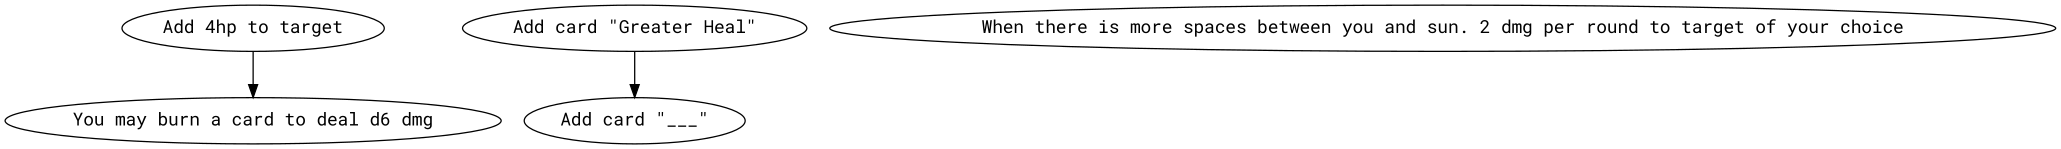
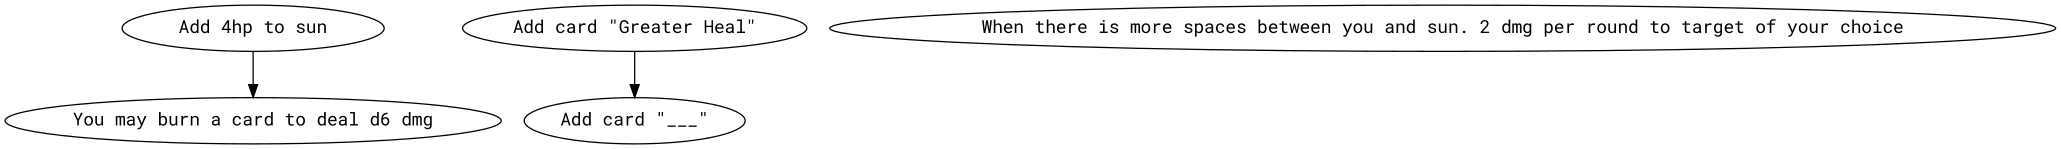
  digraph {
    fontname="Roboto Mono"
    node [fontname="Roboto Mono"]
    edge [fontname="Roboto Mono"]
-   n1 [label="Add 4hp to target"]
+   n1 [label="Add 4hp to sun"]
    n2 [label="You may burn a card to deal d6 dmg"]
    n3 [label="Add card \"Greater Heal\""]
    n4 [label="Add card \"___\""]
    n5 [label="When there is more spaces between you and sun. 2 dmg per round to target of your choice"]
    n1 -> n2
    n3 -> n4
  }
